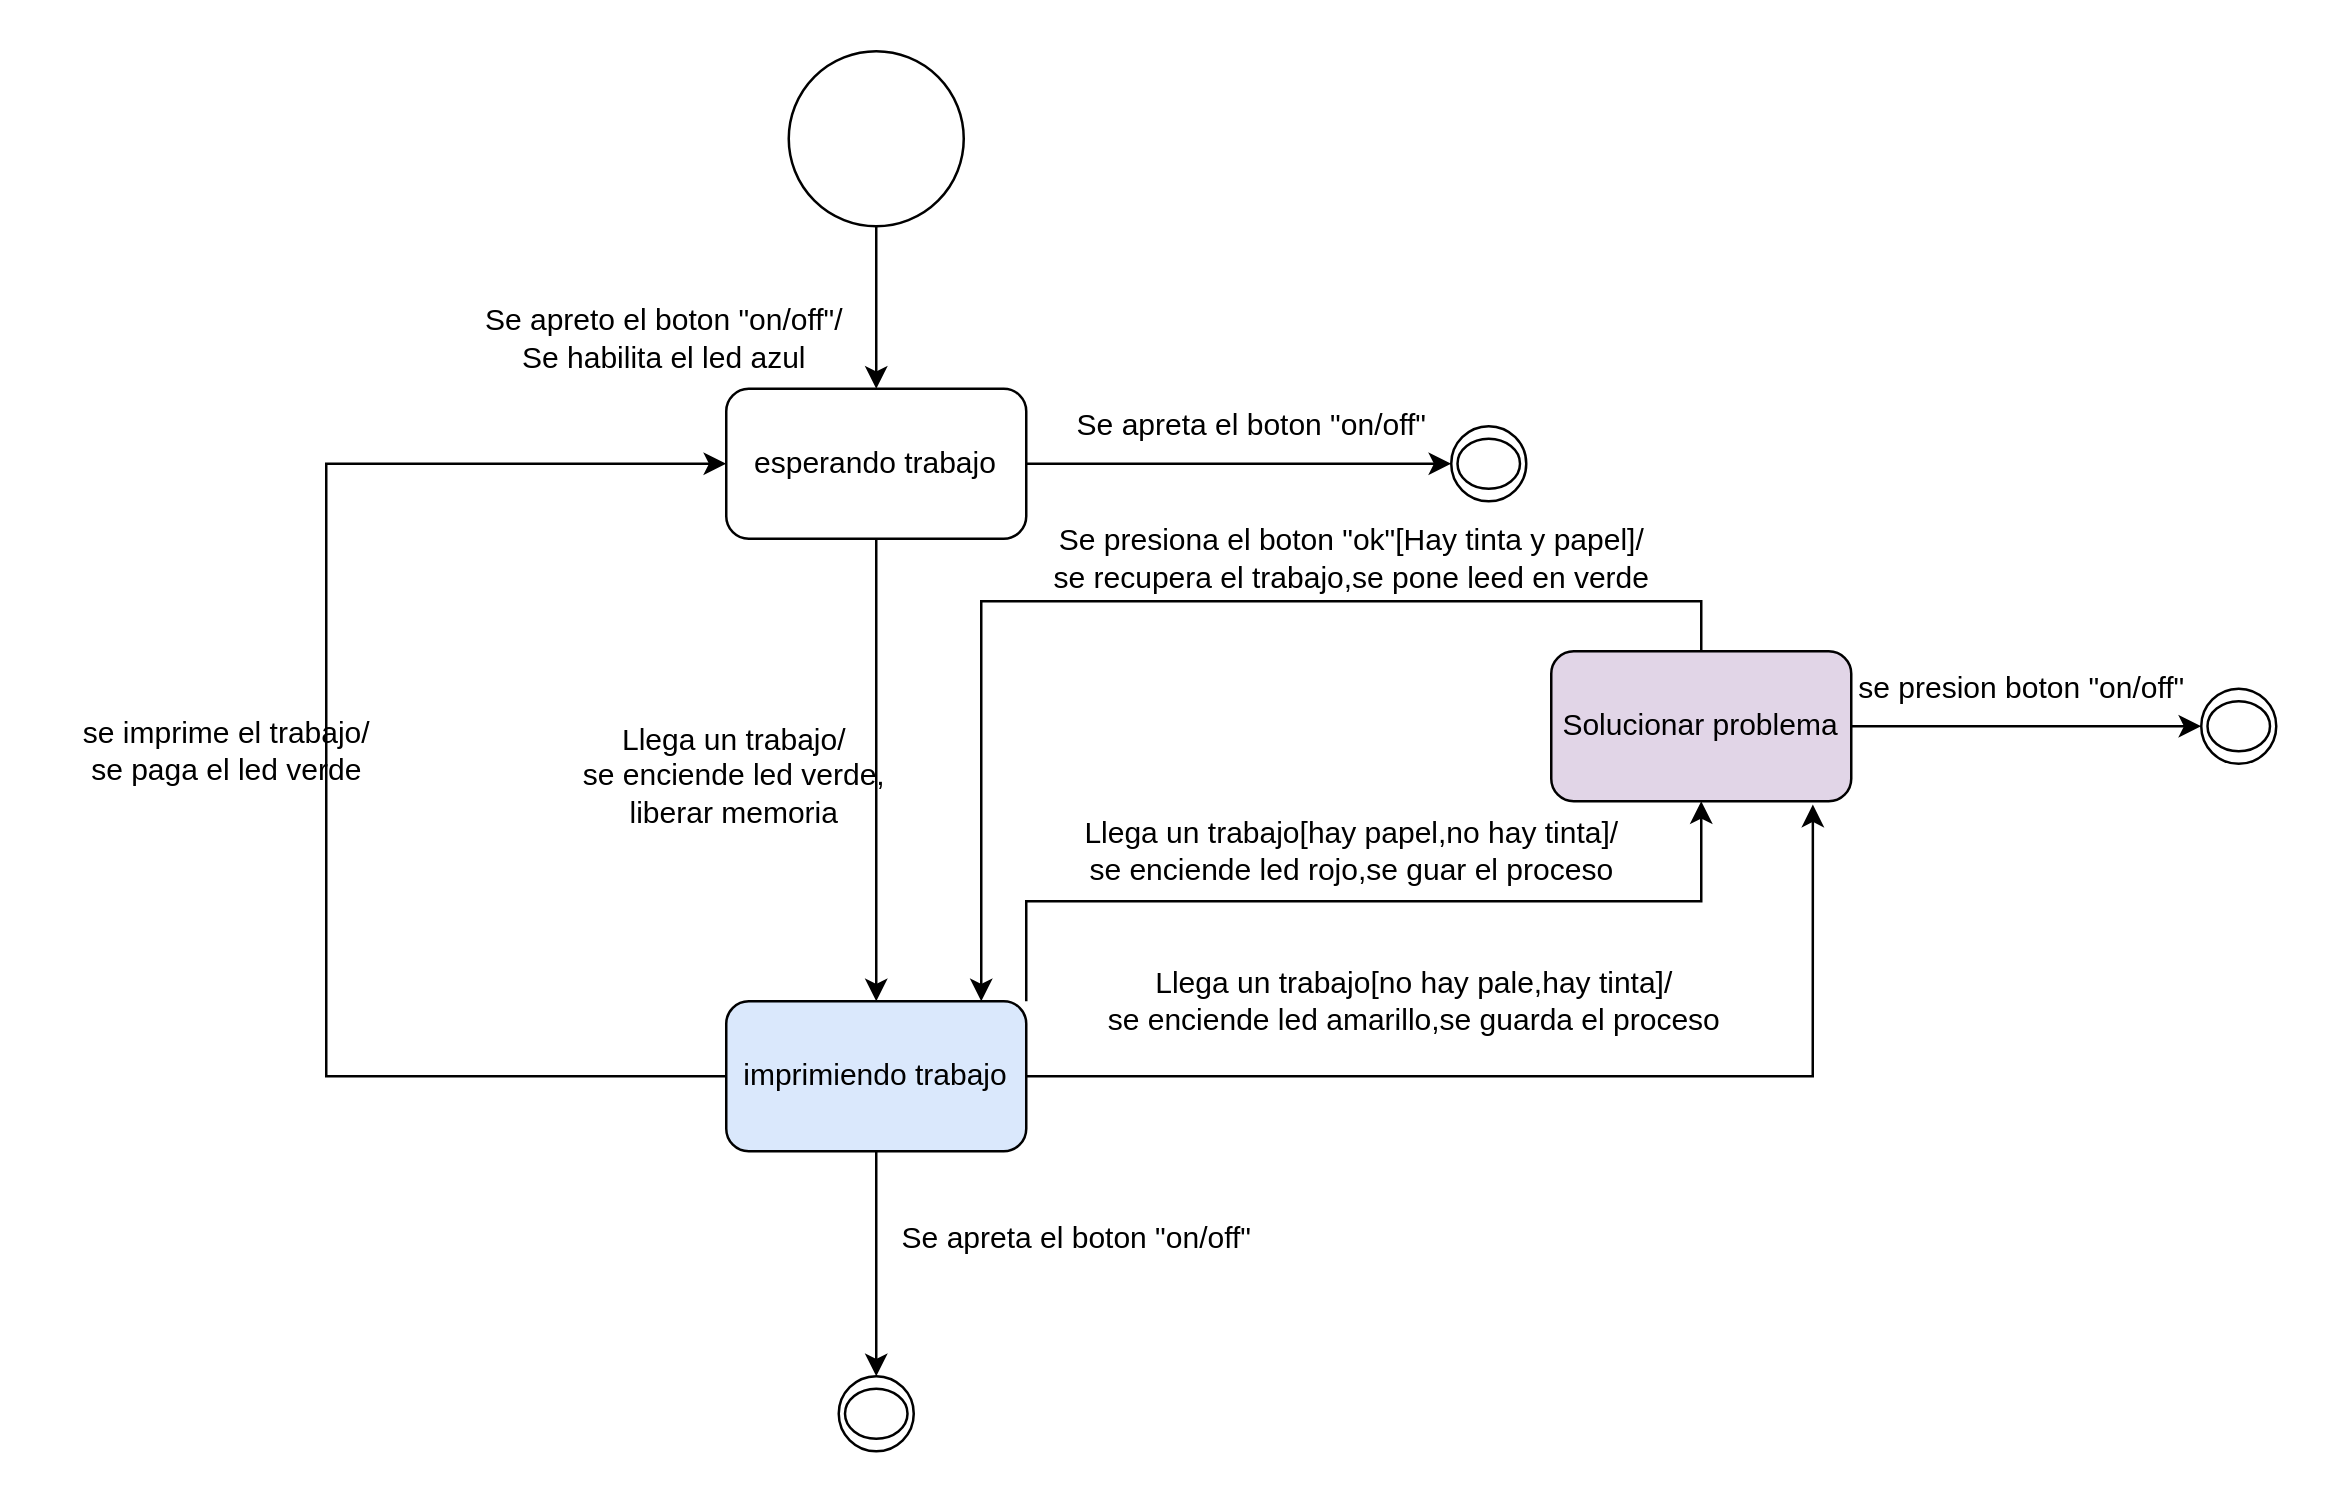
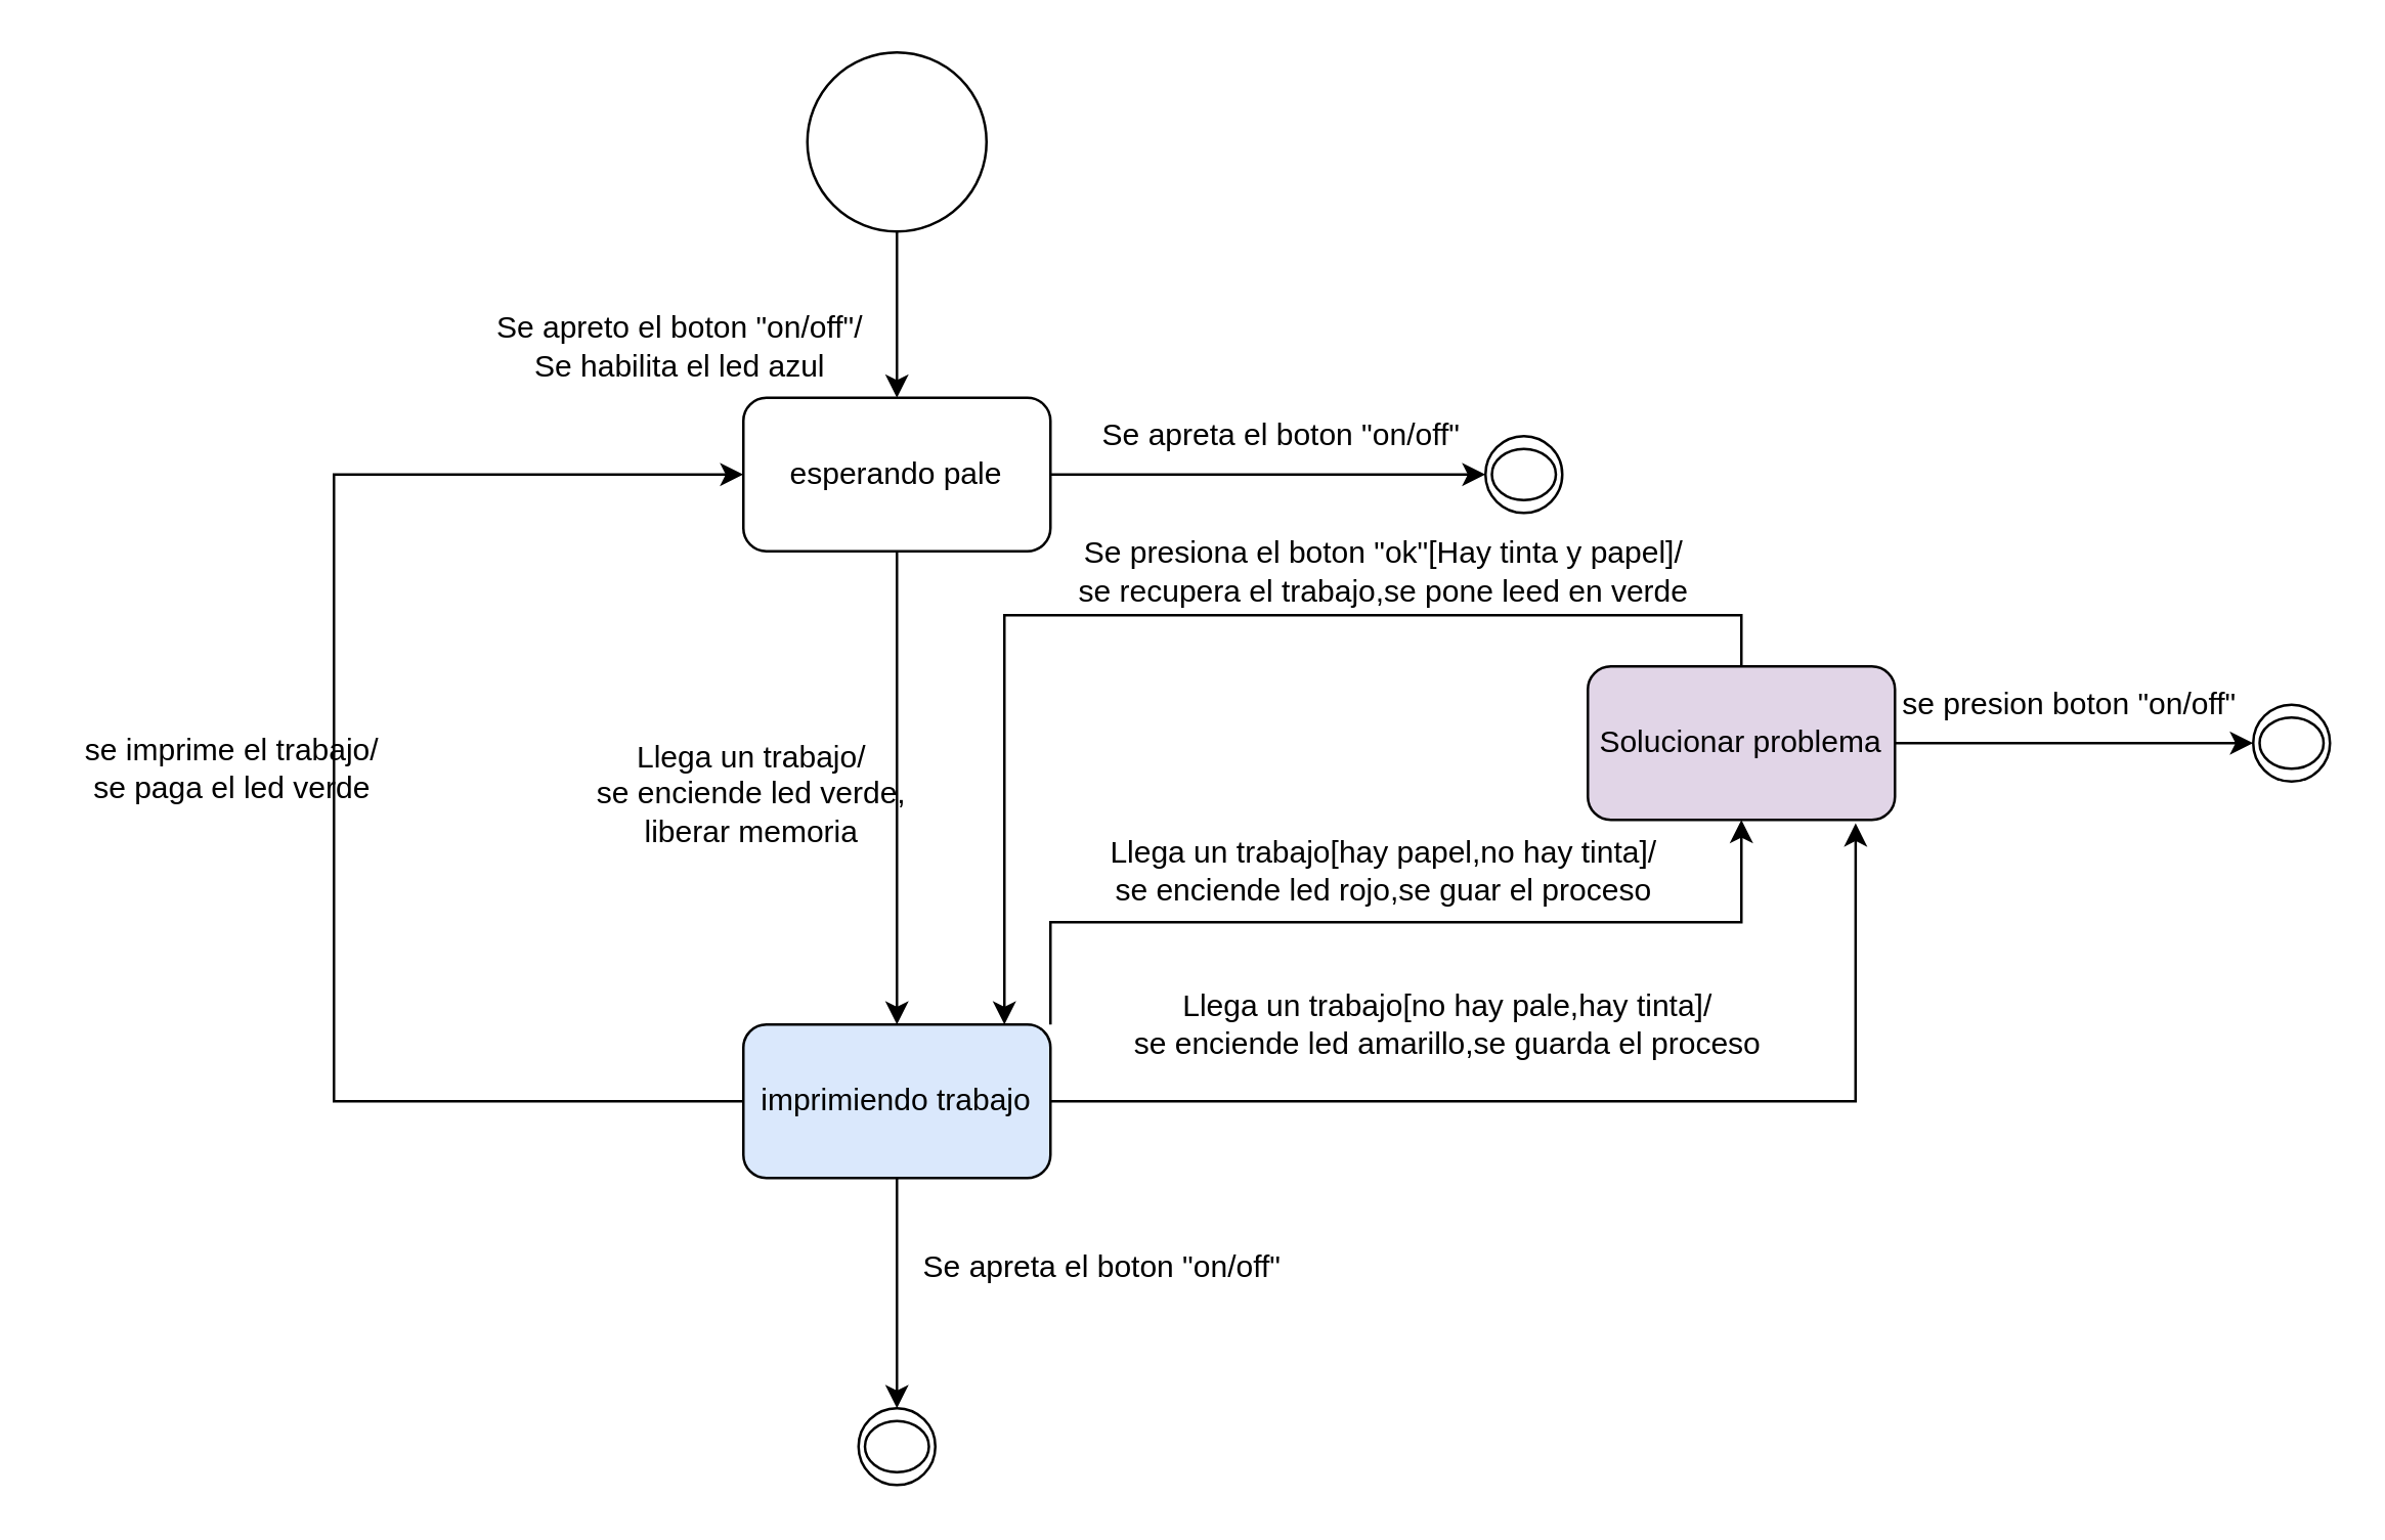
  <mxCell id="0" />
  <mxCell id="1" parent="0" />
  <mxCell id="2" style="edgeStyle=orthogonalEdgeStyle;rounded=0;orthogonalLoop=1;jettySize=auto;html=1;exitX=0.5;exitY=1;exitDx=0;exitDy=0;entryX=0.5;entryY=0;entryDx=0;entryDy=0;" edge="1" parent="1" source="3" target="9"><mxGeometry relative="1" as="geometry" /></mxCell>
- <mxCell id="3" value="esperando trabajo" style="rounded=1;whiteSpace=wrap;html=1;" vertex="1" parent="1"><mxGeometry x="290" y="155" width="120" height="60" as="geometry" /></mxCell>
+ <mxCell id="3" value="esperando pale" style="rounded=1;whiteSpace=wrap;html=1;" vertex="1" parent="1"><mxGeometry x="290" y="155" width="120" height="60" as="geometry" /></mxCell>
  <mxCell id="4" style="edgeStyle=orthogonalEdgeStyle;rounded=0;orthogonalLoop=1;jettySize=auto;html=1;exitX=0.5;exitY=1;exitDx=0;exitDy=0;entryX=0.5;entryY=0;entryDx=0;entryDy=0;" edge="1" parent="1" source="5" target="3"><mxGeometry relative="1" as="geometry" /></mxCell>
  <mxCell id="5" value="" style="ellipse;whiteSpace=wrap;html=1;aspect=fixed;" vertex="1" parent="1"><mxGeometry x="315" width="70" height="70" as="geometry" y="20" /></mxCell>
  <mxCell id="6" value="Se apreto el boton &quot;on/off&quot;/&lt;br&gt;Se habilita el led azul" style="text;html=1;align=center;verticalAlign=middle;resizable=0;points=[];autosize=1;strokeColor=none;fillColor=none;rounded=1;" vertex="1" parent="1"><mxGeometry x="180" y="115" width="170" height="40" as="geometry" /></mxCell>
  <mxCell id="7" style="edgeStyle=orthogonalEdgeStyle;rounded=0;orthogonalLoop=1;jettySize=auto;html=1;exitX=1;exitY=0;exitDx=0;exitDy=0;entryX=0.5;entryY=1;entryDx=0;entryDy=0;" edge="1" parent="1" source="9" target="13"><mxGeometry relative="1" as="geometry" /></mxCell>
  <mxCell id="8" style="edgeStyle=orthogonalEdgeStyle;rounded=0;orthogonalLoop=1;jettySize=auto;html=1;exitX=0;exitY=0.5;exitDx=0;exitDy=0;entryX=0;entryY=0.5;entryDx=0;entryDy=0;" edge="1" parent="1" source="9" target="3"><mxGeometry relative="1" as="geometry"><Array as="points"><mxPoint x="130" y="430" /><mxPoint x="130" y="185" /></Array></mxGeometry></mxCell>
  <mxCell id="9" value="imprimiendo trabajo" style="rounded=1;whiteSpace=wrap;html=1;fillColor=#dae8fc;" vertex="1" parent="1"><mxGeometry x="290" y="400" width="120" height="60" as="geometry" /></mxCell>
  <mxCell id="10" value="Llega un trabajo/ &lt;br&gt;se enciende led verde,&lt;br&gt;liberar memoria" style="text;html=1;align=center;verticalAlign=middle;resizable=0;points=[];autosize=1;strokeColor=none;fillColor=none;" vertex="1" parent="1"><mxGeometry x="222.5" y="280" width="140" height="60" as="geometry" /></mxCell>
  <mxCell id="11" value="Llega un trabajo[hay papel,no hay tinta]/&lt;br&gt;se enciende led rojo,se guar el proceso" style="text;html=1;align=center;verticalAlign=middle;resizable=0;points=[];autosize=1;strokeColor=none;fillColor=none;" vertex="1" parent="1"><mxGeometry x="420" y="320" width="240" height="40" as="geometry" /></mxCell>
  <mxCell id="12" value="Llega un trabajo[no hay pale,hay tinta]/&lt;br&gt;se enciende led amarillo,se guarda el proceso" style="text;html=1;align=center;verticalAlign=middle;resizable=0;points=[];autosize=1;strokeColor=none;fillColor=none;" vertex="1" parent="1"><mxGeometry x="430" y="380" width="270" height="40" as="geometry" /></mxCell>
  <mxCell id="13" value="Solucionar problema" style="rounded=1;whiteSpace=wrap;html=1;fillColor=#e1d5e7;" vertex="1" parent="1"><mxGeometry x="620" y="260" width="120" height="60" as="geometry" /></mxCell>
  <mxCell id="14" style="edgeStyle=orthogonalEdgeStyle;rounded=0;orthogonalLoop=1;jettySize=auto;html=1;exitX=1;exitY=0.5;exitDx=0;exitDy=0;entryX=0.872;entryY=1.022;entryDx=0;entryDy=0;entryPerimeter=0;" edge="1" parent="1" source="9" target="13"><mxGeometry relative="1" as="geometry" /></mxCell>
  <mxCell id="15" style="edgeStyle=orthogonalEdgeStyle;rounded=0;orthogonalLoop=1;jettySize=auto;html=1;exitX=0.5;exitY=0;exitDx=0;exitDy=0;entryX=0.85;entryY=0;entryDx=0;entryDy=0;entryPerimeter=0;" edge="1" parent="1" source="13" target="9"><mxGeometry relative="1" as="geometry" /></mxCell>
  <mxCell id="16" value="Se presiona el boton &quot;ok&quot;[Hay tinta y papel]/&lt;br&gt;se recupera el trabajo,se pone leed en verde" style="text;html=1;align=center;verticalAlign=middle;resizable=0;points=[];autosize=1;strokeColor=none;fillColor=none;" vertex="1" parent="1"><mxGeometry x="410" y="203" width="260" height="40" as="geometry" /></mxCell>
  <mxCell id="17" value="se imprime el trabajo/&lt;br&gt;se paga el led verde" style="text;html=1;align=center;verticalAlign=middle;resizable=0;points=[];autosize=1;strokeColor=none;fillColor=none;" vertex="1" parent="1"><mxGeometry x="20" y="280" width="140" height="40" as="geometry" /></mxCell>
  <mxCell id="18" value="" style="endArrow=classic;html=1;rounded=0;exitX=1;exitY=0.5;exitDx=0;exitDy=0;" edge="1" target="19" parent="1" source="13"><mxGeometry width="50" height="50" relative="1" as="geometry"><mxPoint x="797" y="333" as="sourcePoint" /><mxPoint x="847" y="283" as="targetPoint" /></mxGeometry></mxCell>
  <mxCell id="19" value="" style="ellipse;shadow=0;fillColor=default;gradientColor=none;gradientDirection=radial;" vertex="1" parent="1"><mxGeometry x="880" y="275" width="30" height="30" as="geometry" /></mxCell>
  <mxCell id="20" value="" style="ellipse;fillColor=none;" vertex="1" parent="1"><mxGeometry x="882.5" y="280" width="25" height="20" as="geometry" /></mxCell>
  <mxCell id="21" value="se presion boton &quot;on/off&quot;" style="text;html=1;align=center;verticalAlign=middle;resizable=0;points=[];autosize=1;strokeColor=none;fillColor=none;" vertex="1" parent="1"><mxGeometry x="732.5" y="260" width="150" height="30" as="geometry" /></mxCell>
  <mxCell id="22" value="" style="endArrow=classic;html=1;rounded=0;exitX=0.5;exitY=1;exitDx=0;exitDy=0;" edge="1" target="23" parent="1" source="9"><mxGeometry width="50" height="50" relative="1" as="geometry"><mxPoint x="340" y="575" as="sourcePoint" /><mxPoint x="390" y="525" as="targetPoint" /></mxGeometry></mxCell>
  <mxCell id="23" value="" style="ellipse;shadow=0;fillColor=default;gradientColor=none;gradientDirection=radial;" vertex="1" parent="1"><mxGeometry x="335" y="550" width="30" height="30" as="geometry" /></mxCell>
  <mxCell id="24" value="" style="ellipse;fillColor=none;" vertex="1" parent="1"><mxGeometry x="337.5" y="555" width="25" height="20" as="geometry" /></mxCell>
  <mxCell id="25" value="Se apreta el boton &quot;on/off&quot;" style="text;html=1;align=center;verticalAlign=middle;resizable=0;points=[];autosize=1;strokeColor=none;fillColor=none;" vertex="1" parent="1"><mxGeometry x="350" y="480" width="160" height="30" as="geometry" /></mxCell>
  <mxCell id="26" value="" style="endArrow=classic;html=1;rounded=0;exitX=1;exitY=0.5;exitDx=0;exitDy=0;" edge="1" target="27" parent="1" source="3"><mxGeometry width="50" height="50" relative="1" as="geometry"><mxPoint x="420" y="185" as="sourcePoint" /><mxPoint x="540" y="145" as="targetPoint" /></mxGeometry></mxCell>
  <mxCell id="27" value="" style="ellipse;shadow=0;fillColor=default;gradientColor=none;gradientDirection=radial;" vertex="1" parent="1"><mxGeometry x="580" y="170" width="30" height="30" as="geometry" /></mxCell>
  <mxCell id="28" value="" style="ellipse;fillColor=none;" vertex="1" parent="1"><mxGeometry x="582.5" y="175" width="25" height="20" as="geometry" /></mxCell>
  <mxCell id="29" value="Se apreta el boton &quot;on/off&quot;" style="text;html=1;align=center;verticalAlign=middle;resizable=0;points=[];autosize=1;strokeColor=none;fillColor=none;" vertex="1" parent="1"><mxGeometry x="420" y="155" width="160" height="30" as="geometry" /></mxCell>
